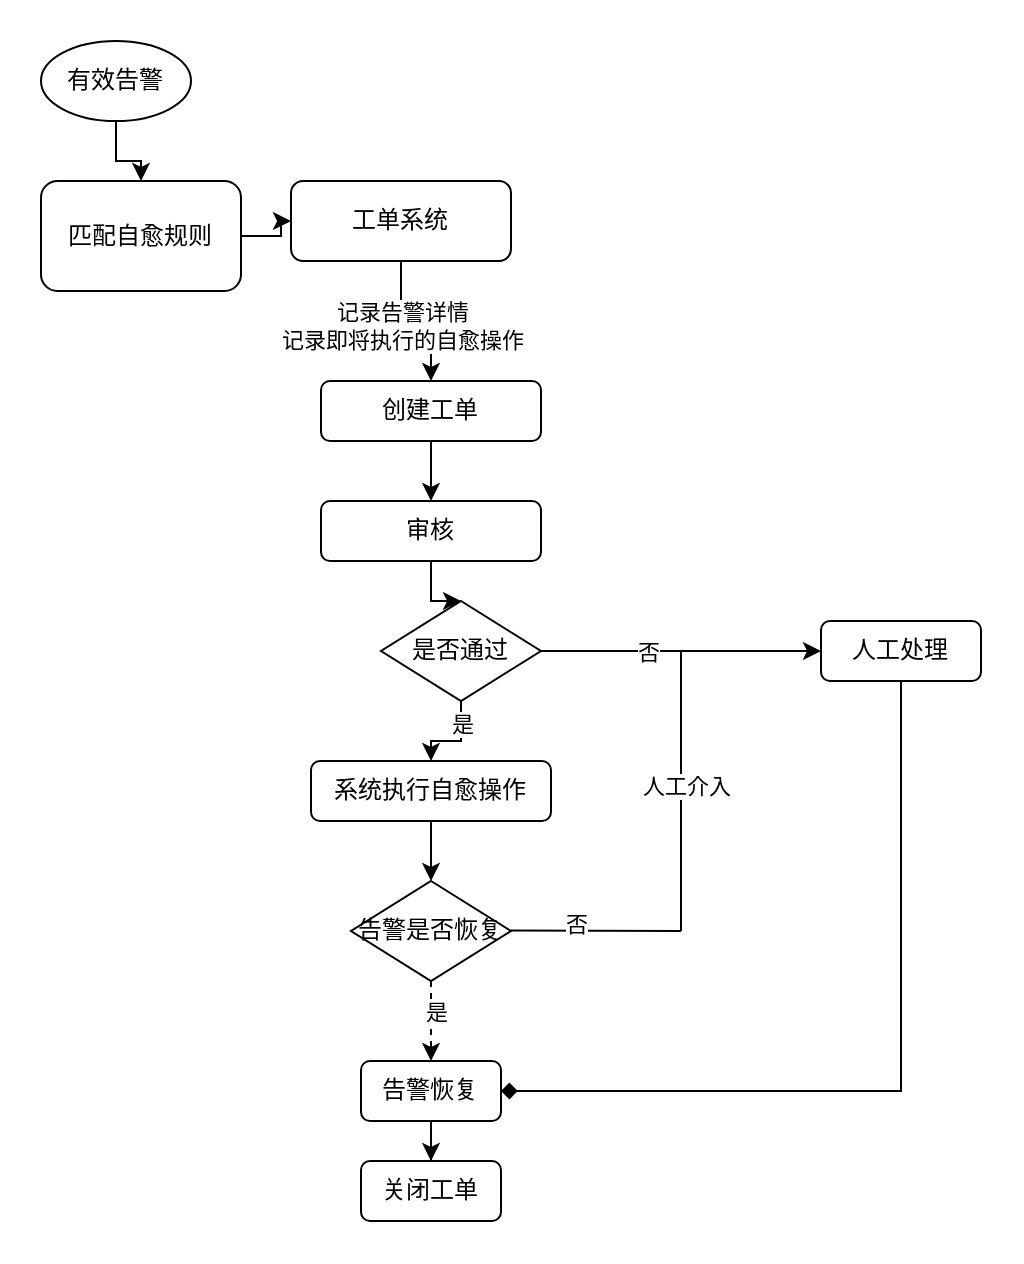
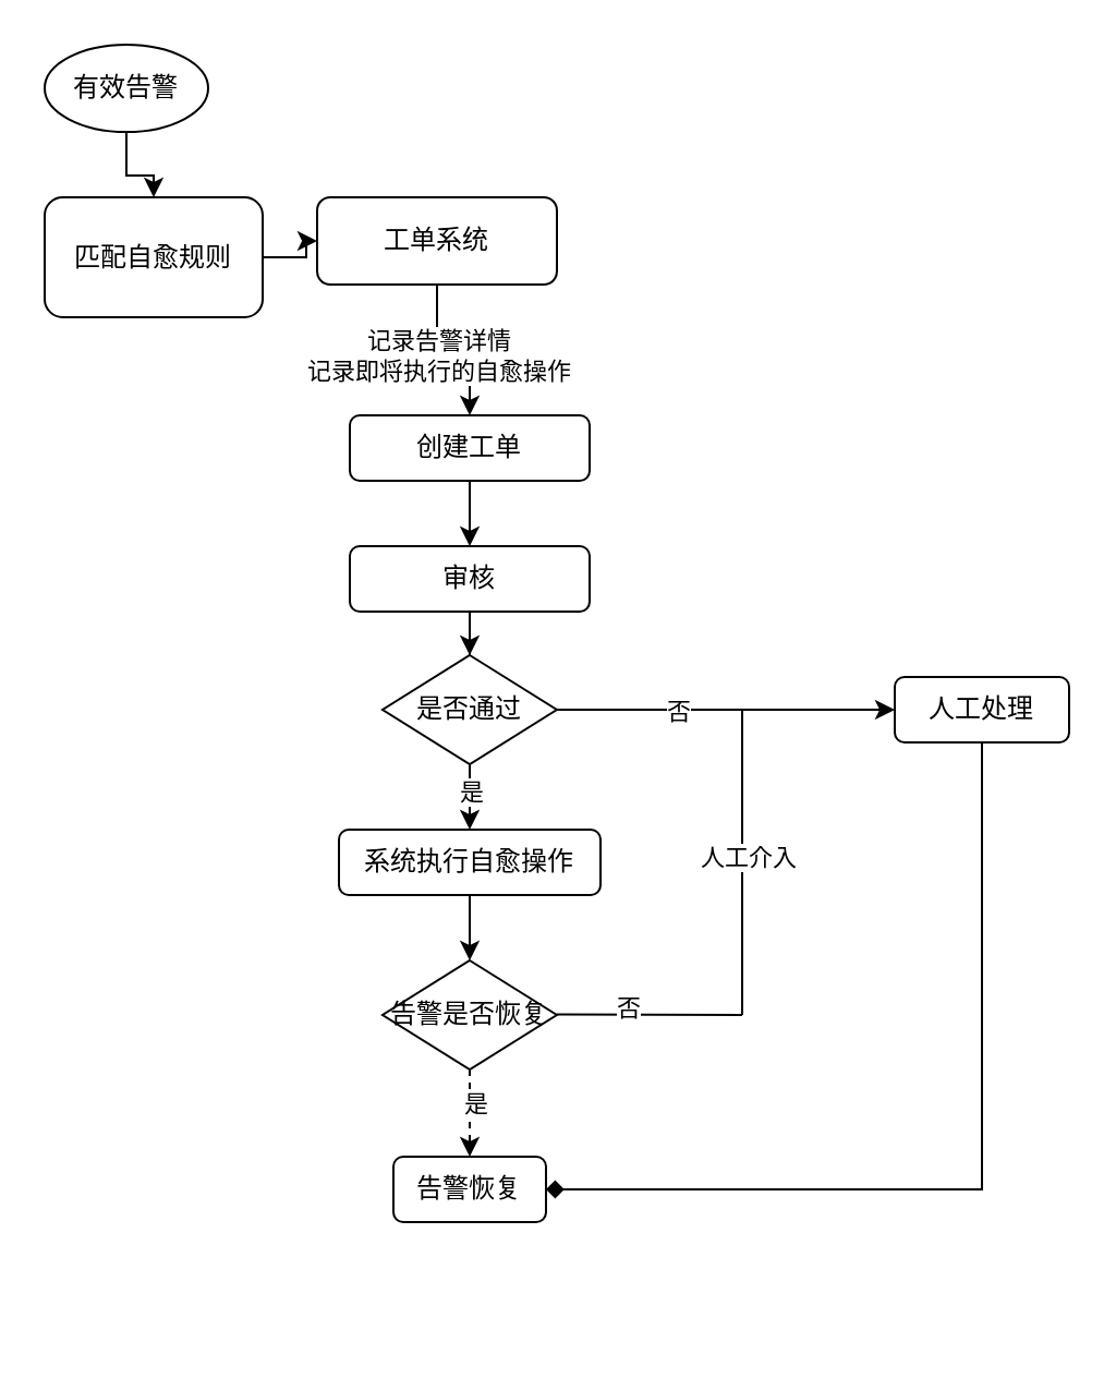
  <mxCell id="0" />
  <mxCell id="1" parent="0" />
  <mxCell id="2" value="" style="edgeStyle=orthogonalEdgeStyle;rounded=0;orthogonalLoop=1;jettySize=auto;html=1;" edge="1" parent="1" source="3" target="8"><mxGeometry relative="1" as="geometry" /></mxCell>
  <mxCell id="3" value="匹配自愈规则" style="rounded=1;whiteSpace=wrap;html=1;" vertex="1" parent="1"><mxGeometry x="20" y="90" width="100" height="55" as="geometry" /></mxCell>
  <mxCell id="4" value="" style="edgeStyle=orthogonalEdgeStyle;rounded=0;orthogonalLoop=1;jettySize=auto;html=1;" edge="1" parent="1" source="5" target="3"><mxGeometry relative="1" as="geometry" /></mxCell>
  <mxCell id="5" value="有效告警" style="ellipse;whiteSpace=wrap;html=1;" vertex="1" parent="1"><mxGeometry x="20" y="20" width="75" height="40" as="geometry" /></mxCell>
  <mxCell id="6" value="" style="edgeStyle=orthogonalEdgeStyle;rounded=0;orthogonalLoop=1;jettySize=auto;html=1;" edge="1" parent="1" source="8" target="10"><mxGeometry relative="1" as="geometry" /></mxCell>
  <mxCell id="7" value="记录告警详情&lt;br&gt;记录即将执行的自愈操作" style="edgeLabel;html=1;align=center;verticalAlign=middle;resizable=0;points=[];" vertex="1" connectable="0" parent="6"><mxGeometry x="-0.337" y="-1" relative="1" as="geometry"><mxPoint x="1" y="7" as="offset" /></mxGeometry></mxCell>
  <mxCell id="8" value="工单系统" style="rounded=1;whiteSpace=wrap;html=1;" vertex="1" parent="1"><mxGeometry x="145" y="90" width="110" height="40" as="geometry" /></mxCell>
  <mxCell id="9" value="" style="edgeStyle=orthogonalEdgeStyle;rounded=0;orthogonalLoop=1;jettySize=auto;html=1;" edge="1" parent="1" source="10" target="12"><mxGeometry relative="1" as="geometry" /></mxCell>
  <mxCell id="10" value="创建工单" style="rounded=1;whiteSpace=wrap;html=1;" vertex="1" parent="1"><mxGeometry x="160" y="190" width="110" height="30" as="geometry" /></mxCell>
  <mxCell id="11" value="" style="edgeStyle=orthogonalEdgeStyle;rounded=0;orthogonalLoop=1;jettySize=auto;html=1;" edge="1" parent="1" source="12" target="17"><mxGeometry relative="1" as="geometry" /></mxCell>
  <mxCell id="12" value="审核" style="rounded=1;whiteSpace=wrap;html=1;" vertex="1" parent="1"><mxGeometry x="160" y="250" width="110" height="30" as="geometry" /></mxCell>
  <mxCell id="13" value="" style="edgeStyle=orthogonalEdgeStyle;rounded=0;orthogonalLoop=1;jettySize=auto;html=1;" edge="1" parent="1" source="17" target="19"><mxGeometry relative="1" as="geometry" /></mxCell>
  <mxCell id="14" value="是" style="edgeLabel;html=1;align=center;verticalAlign=middle;resizable=0;points=[];" vertex="1" connectable="0" parent="13"><mxGeometry x="-0.514" relative="1" as="geometry"><mxPoint as="offset" /></mxGeometry></mxCell>
  <mxCell id="15" style="edgeStyle=orthogonalEdgeStyle;rounded=0;orthogonalLoop=1;jettySize=auto;html=1;entryX=0;entryY=0.5;entryDx=0;entryDy=0;" edge="1" parent="1" source="17" target="25"><mxGeometry relative="1" as="geometry" /></mxCell>
  <mxCell id="16" value="否" style="edgeLabel;html=1;align=center;verticalAlign=middle;resizable=0;points=[];" vertex="1" connectable="0" parent="15"><mxGeometry x="-0.78" y="-1" relative="1" as="geometry"><mxPoint x="38" y="-1" as="offset" /></mxGeometry></mxCell>
- <mxCell id="17" value="是否通过" style="rhombus;whiteSpace=wrap;html=1;" vertex="1" parent="1"><mxGeometry x="190" y="300" width="80" height="50" as="geometry" /></mxCell>
+ <mxCell id="17" value="是否通过" style="rhombus;whiteSpace=wrap;html=1;" vertex="1" parent="1"><mxGeometry x="175" y="300" width="80" height="50" as="geometry" /></mxCell>
  <mxCell id="18" value="" style="edgeStyle=orthogonalEdgeStyle;rounded=0;orthogonalLoop=1;jettySize=auto;html=1;" edge="1" parent="1" source="19" target="22"><mxGeometry relative="1" as="geometry" /></mxCell>
  <mxCell id="19" value="系统执行自愈操作" style="rounded=1;whiteSpace=wrap;html=1;" vertex="1" parent="1"><mxGeometry x="155" y="380" width="120" height="30" as="geometry" /></mxCell>
  <mxCell id="20" value="" style="edgeStyle=orthogonalEdgeStyle;rounded=0;orthogonalLoop=1;jettySize=auto;html=1;dashed=1;" edge="1" parent="1" source="22" target="27"><mxGeometry relative="1" as="geometry" /></mxCell>
  <mxCell id="21" value="是" style="edgeLabel;html=1;align=center;verticalAlign=middle;resizable=0;points=[];" vertex="1" connectable="0" parent="20"><mxGeometry x="-0.261" y="2" relative="1" as="geometry"><mxPoint as="offset" /></mxGeometry></mxCell>
  <mxCell id="22" value="告警是否恢复" style="rhombus;whiteSpace=wrap;html=1;" vertex="1" parent="1"><mxGeometry x="175" y="440" width="80" height="50" as="geometry" /></mxCell>
- <mxCell id="23" value="关闭工单" style="rounded=1;whiteSpace=wrap;html=1;" vertex="1" parent="1"><mxGeometry x="180" y="580" width="70" height="30" as="geometry" /></mxCell>
  <mxCell id="24" style="edgeStyle=orthogonalEdgeStyle;rounded=0;orthogonalLoop=1;jettySize=auto;html=1;entryX=1;entryY=0.5;entryDx=0;entryDy=0;endArrow=diamond;" edge="1" parent="1" source="25" target="27"><mxGeometry relative="1" as="geometry"><Array as="points"><mxPoint x="450" y="545" /></Array></mxGeometry></mxCell>
  <mxCell id="25" value="人工处理" style="rounded=1;whiteSpace=wrap;html=1;" vertex="1" parent="1"><mxGeometry x="410" y="310" width="80" height="30" as="geometry" /></mxCell>
- <mxCell id="26" value="" style="edgeStyle=orthogonalEdgeStyle;rounded=0;orthogonalLoop=1;jettySize=auto;html=1;" edge="1" parent="1" source="27" target="23"><mxGeometry relative="1" as="geometry" /></mxCell>
  <mxCell id="27" value="告警恢复" style="rounded=1;whiteSpace=wrap;html=1;" vertex="1" parent="1"><mxGeometry x="180" y="530" width="70" height="30" as="geometry" /></mxCell>
  <mxCell id="28" value="" style="endArrow=none;html=1;rounded=0;" edge="1" parent="1"><mxGeometry width="50" height="50" relative="1" as="geometry"><mxPoint x="255" y="464.74" as="sourcePoint" /><mxPoint x="340" y="465" as="targetPoint" /></mxGeometry></mxCell>
  <mxCell id="29" value="否" style="edgeLabel;html=1;align=center;verticalAlign=middle;resizable=0;points=[];" vertex="1" connectable="0" parent="28"><mxGeometry x="-0.251" y="3" relative="1" as="geometry"><mxPoint as="offset" /></mxGeometry></mxCell>
  <mxCell id="30" value="" style="endArrow=none;html=1;rounded=0;" edge="1" parent="1"><mxGeometry width="50" height="50" relative="1" as="geometry"><mxPoint x="340" y="465" as="sourcePoint" /><mxPoint x="340" y="325" as="targetPoint" /></mxGeometry></mxCell>
  <mxCell id="31" value="人工介入" style="edgeLabel;html=1;align=center;verticalAlign=middle;resizable=0;points=[];" vertex="1" connectable="0" parent="30"><mxGeometry x="0.038" y="-2" relative="1" as="geometry"><mxPoint as="offset" /></mxGeometry></mxCell>
